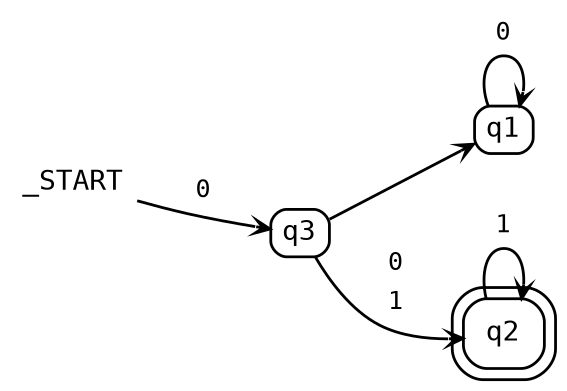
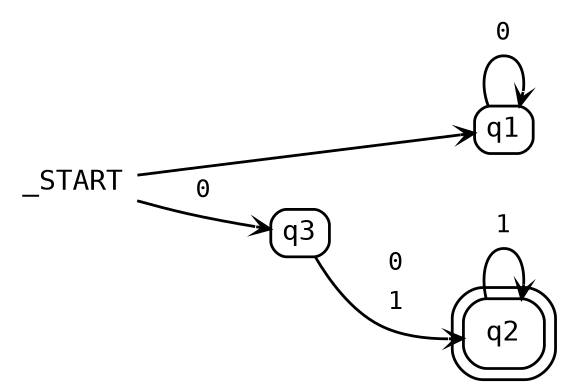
  digraph {
    fontname="DejaVu Sans Mono"
    rankdir=LR
    node [fontname="DejaVu Sans Mono" fontsize=10 margin="0.055,0.042" shape=box style=rounded]
    edge [arrowhead=vee arrowsize=0.5 fontname="DejaVu Sans Mono" fontsize=9]
    _START [height=0 shape=none width=0]
    n2 [height=0 label=<q1> width=0]
    n3 [height=0 label=<q3> width=0]
    n4 [height=0 label=<q2> peripheries=2 width=0]
-   n3 -> n2
+   _START -> n2
    _START -> n3 [label=<<table border="0" cellpadding="1"><tr><td>0</td></tr></table>>]
    n2 -> n2 [label=<<table border="0" cellpadding="1"><tr><td>0</td></tr></table>>]
    n3 -> n4 [label=<<table border="0" cellpadding="1"><tr><td>0</td></tr><tr><td>1</td></tr></table>>]
    n4 -> n4 [label=<<table border="0" cellpadding="1"><tr><td>1</td></tr></table>>]
  }
